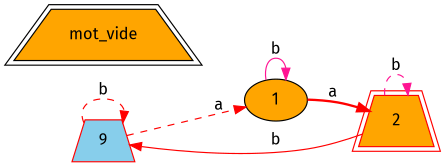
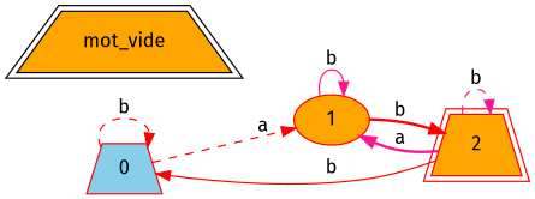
  digraph {
    fontname="Fira Sans"
    rankdir=LR
    node [color=red fillcolor=orange fontname="Fira Sans" shape=trapezium style=filled]
    edge [color=red fontname="Fira Sans" style=dashed]
-   n1 [fillcolor=skyblue label=9]
-   n2 [label=1 shape=ellipse color=""]
+   n1 [fillcolor=skyblue label=0]
+   n2 [label=1 shape=ellipse]
    n3 [label=2 peripheries=2]
    n4 [color=black label=mot_vide peripheries=2]
    n1 -> n1 [label=b]
    n1 -> n2 [label=a]
    n2 -> n2 [color=deeppink label=b style=solid]
-   n2 -> n3 [label=a style=bold]
+   n2 -> n3 [label=b style=bold]
    n3 -> n1 [label=b style=solid]
+   n3 -> n2 [color=deeppink label=a style=bold]
    n3 -> n3 [color=deeppink label=b]
  }
